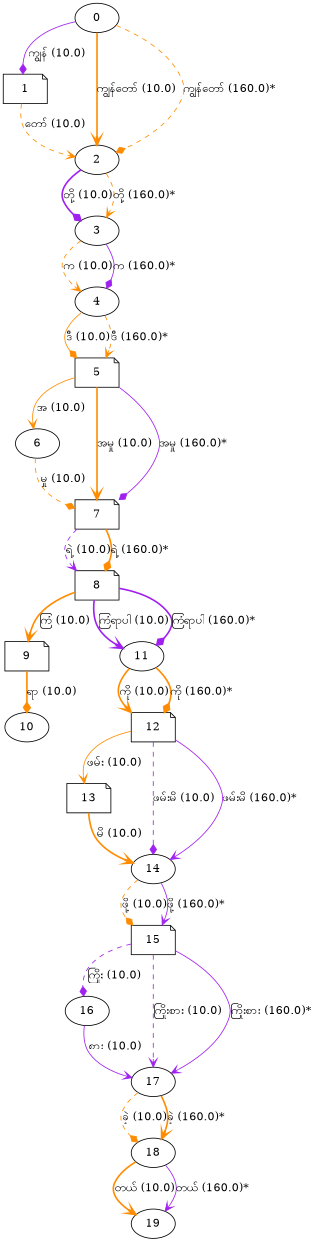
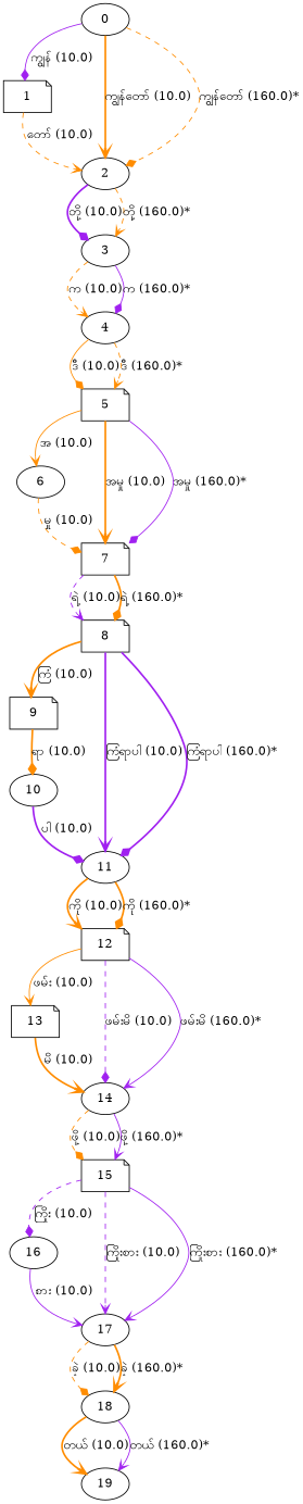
  digraph {
    rankdir=TB
    node [shape=ellipse]
    edge [arrowhead=vee color=darkorange style=bold]
    1 [shape=note]
    0
    2
    3
    4
    5 [shape=note]
    6
    7 [shape=note]
    8 [shape=note]
    9 [shape=note]
    11
    10
    12 [shape=note]
    13 [shape=note]
    14
    15 [shape=note]
    16
    17
    18
    19
    1 -> 2 [label="တော် (10.0)" style=dashed]
    0 -> 1 [arrowhead=diamond color=purple label="ကျွန် (10.0)" style=solid]
    0 -> 2 [label="ကျွန်တော် (10.0)"]
    0 -> 2 [arrowhead=diamond label="ကျွန်တော် (160.0)*" style=dashed]
    2 -> 3 [arrowhead=diamond color=purple label="တို့ (10.0)"]
    2 -> 3 [label="တို့ (160.0)*" style=dashed]
    3 -> 4 [label="က (10.0)" style=dashed]
    3 -> 4 [arrowhead=diamond color=purple label="က (160.0)*" style=solid]
    4 -> 5 [arrowhead=diamond label="ဒီ (10.0)" style=solid]
    4 -> 5 [label="ဒီ (160.0)*" style=dashed]
    5 -> 6 [label="အ (10.0)" style=solid]
    5 -> 7 [label="အမှု (10.0)"]
    5 -> 7 [arrowhead=diamond color=purple label="အမှု (160.0)*" style=solid]
    6 -> 7 [arrowhead=diamond label="မှု (10.0)" style=dashed]
    7 -> 8 [color=purple label="ရဲ့ (10.0)" style=dashed]
    7 -> 8 [arrowhead=diamond label="ရဲ့ (160.0)*"]
    8 -> 9 [label="ကြံ (10.0)"]
    8 -> 11 [color=purple label="ကြံရာပါ (10.0)"]
    8 -> 11 [arrowhead=diamond color=purple label="ကြံရာပါ (160.0)*"]
    9 -> 10 [arrowhead=diamond label="ရာ (10.0)"]
    11 -> 12 [label="ကို (10.0)"]
    11 -> 12 [arrowhead=diamond label="ကို (160.0)*"]
+   10 -> 11 [arrowhead=diamond color=purple label="ပါ (10.0)"]
    12 -> 13 [label="ဖမ်း (10.0)" style=solid]
    12 -> 14 [arrowhead=diamond color=purple label="ဖမ်းမိ (10.0)" style=dashed]
    12 -> 14 [color=purple label="ဖမ်းမိ (160.0)*" style=solid]
    13 -> 14 [label="မိ (10.0)"]
    14 -> 15 [arrowhead=diamond label="ဖို့ (10.0)" style=dashed]
    14 -> 15 [color=purple label="ဖို့ (160.0)*" style=solid]
    15 -> 16 [arrowhead=diamond color=purple label="ကြိုး (10.0)" style=dashed]
    15 -> 17 [color=purple label="ကြိုးစား (10.0)" style=dashed]
    15 -> 17 [color=purple label="ကြိုးစား (160.0)*" style=solid]
    16 -> 17 [color=purple label="စား (10.0)" style=solid]
    17 -> 18 [arrowhead=diamond label="ခဲ့ (10.0)" style=dashed]
    17 -> 18 [label="ခဲ့ (160.0)*"]
    18 -> 19 [label="တယ် (10.0)"]
    18 -> 19 [color=purple label="တယ် (160.0)*" style=solid]
  }
